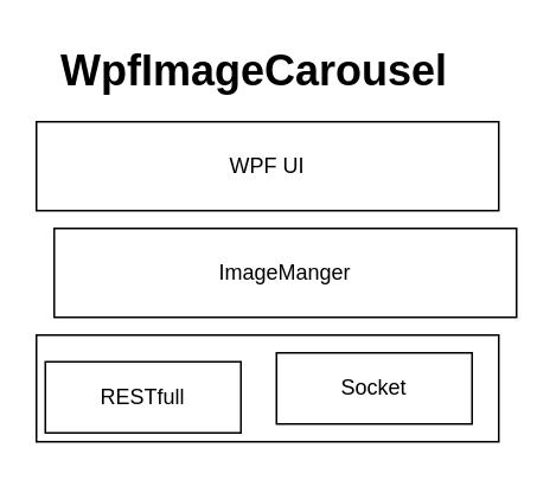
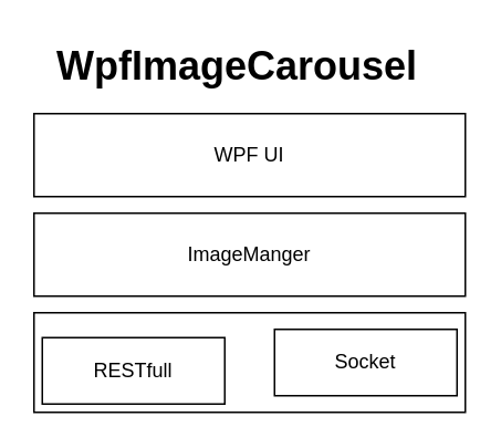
  <mxCell id="0" />
  <mxCell id="1" parent="0" />
  <mxCell id="2" value="" style="rounded=0;whiteSpace=wrap;html=1;" vertex="1" parent="1"><mxGeometry x="20" y="188" width="260" height="60" as="geometry" /></mxCell>
- <mxCell id="3" value="ImageManger" style="rounded=0;whiteSpace=wrap;html=1;" vertex="1" parent="1"><mxGeometry x="30" y="128" width="260" height="50" as="geometry" /></mxCell>
+ <mxCell id="3" value="ImageManger" style="rounded=0;whiteSpace=wrap;html=1;" vertex="1" parent="1"><mxGeometry x="20" y="128" width="260" height="50" as="geometry" /></mxCell>
  <mxCell id="4" value="RESTfull" style="rounded=0;whiteSpace=wrap;html=1;" vertex="1" parent="1"><mxGeometry x="25" y="203" width="110" height="40" as="geometry" /></mxCell>
- <mxCell id="5" value="Socket" style="rounded=0;whiteSpace=wrap;html=1;" vertex="1" parent="1"><mxGeometry x="155" y="198" width="110" height="40" as="geometry" /></mxCell>
+ <mxCell id="5" value="Socket" style="rounded=0;whiteSpace=wrap;html=1;" vertex="1" parent="1"><mxGeometry x="165" y="198" width="110" height="40" as="geometry" /></mxCell>
  <mxCell id="6" value="&lt;h1&gt;WpfImageCarousel&lt;br&gt;&lt;/h1&gt;" style="text;html=1;strokeColor=none;fillColor=none;spacing=5;spacingTop=-20;whiteSpace=wrap;overflow=hidden;rounded=0;" vertex="1" parent="1"><mxGeometry x="29" y="20" width="240" height="50" as="geometry" /></mxCell>
  <mxCell id="7" value="WPF UI" style="rounded=0;whiteSpace=wrap;html=1;" vertex="1" parent="1"><mxGeometry x="20" y="68" width="260" height="50" as="geometry" /></mxCell>
